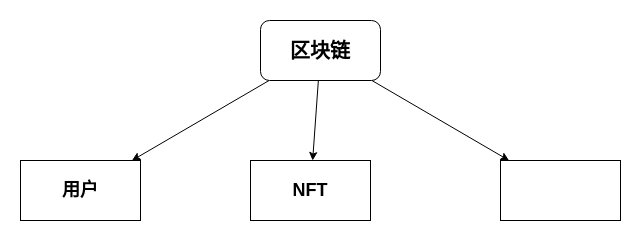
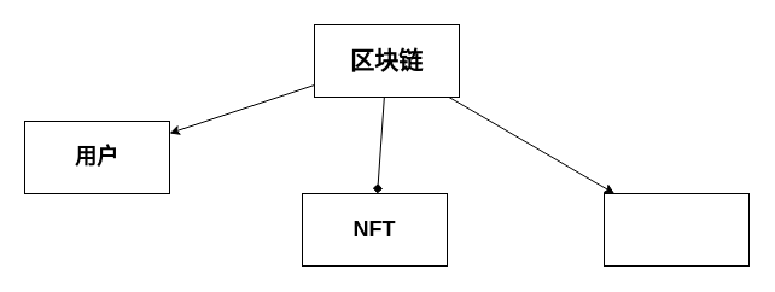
  <mxCell id="0" />
  <mxCell id="1" parent="0" />
- <mxCell id="2" value="" style="edgeStyle=none;html=1;fontFamily=Helvetica;fontSize=20;" parent="1" source="5" target="6" edge="1"><mxGeometry relative="1" as="geometry" /></mxCell>
+ <mxCell id="2" value="" style="edgeStyle=none;html=1;fontFamily=Helvetica;fontSize=20;endArrow=diamond;" parent="1" source="5" target="6" edge="1"><mxGeometry relative="1" as="geometry" /></mxCell>
  <mxCell id="3" value="" style="edgeStyle=none;html=1;fontFamily=Helvetica;fontSize=20;" parent="1" source="5" target="7" edge="1"><mxGeometry relative="1" as="geometry" /></mxCell>
  <mxCell id="4" value="" style="edgeStyle=none;html=1;fontFamily=Helvetica;" edge="1" parent="1" source="5" target="8"><mxGeometry relative="1" as="geometry" /></mxCell>
- <mxCell id="5" value="&lt;h3&gt;&lt;font style=&quot;font-size: 20px&quot;&gt;区块链&lt;/font&gt;&lt;/h3&gt;" style="whiteSpace=wrap;html=1;fontFamily=Helvetica;rounded=1;" parent="1" vertex="1"><mxGeometry x="260" y="20" width="120" height="60" as="geometry" /></mxCell>
+ <mxCell id="5" value="&lt;h3&gt;&lt;font style=&quot;font-size: 20px&quot;&gt;区块链&lt;/font&gt;&lt;/h3&gt;" style="rounded=0;whiteSpace=wrap;html=1;fontFamily=Helvetica;" parent="1" vertex="1"><mxGeometry x="260" y="20" width="120" height="60" as="geometry" /></mxCell>
  <mxCell id="6" value="&lt;h2&gt;NFT&lt;/h2&gt;" style="whiteSpace=wrap;html=1;rounded=0;" parent="1" vertex="1"><mxGeometry x="250" y="160" width="120" height="60" as="geometry" /></mxCell>
- <mxCell id="7" value="&lt;h2&gt;用户&lt;/h2&gt;" style="whiteSpace=wrap;html=1;rounded=0;" parent="1" vertex="1"><mxGeometry x="20" y="160" width="120" height="60" as="geometry" /></mxCell>
+ <mxCell id="7" value="&lt;h2&gt;用户&lt;/h2&gt;" style="whiteSpace=wrap;html=1;rounded=0;" parent="1" vertex="1"><mxGeometry x="20" y="100" width="120" height="60" as="geometry" /></mxCell>
  <mxCell id="8" value="" style="whiteSpace=wrap;html=1;rounded=0;" vertex="1" parent="1"><mxGeometry x="500" y="160" width="120" height="60" as="geometry" /></mxCell>
